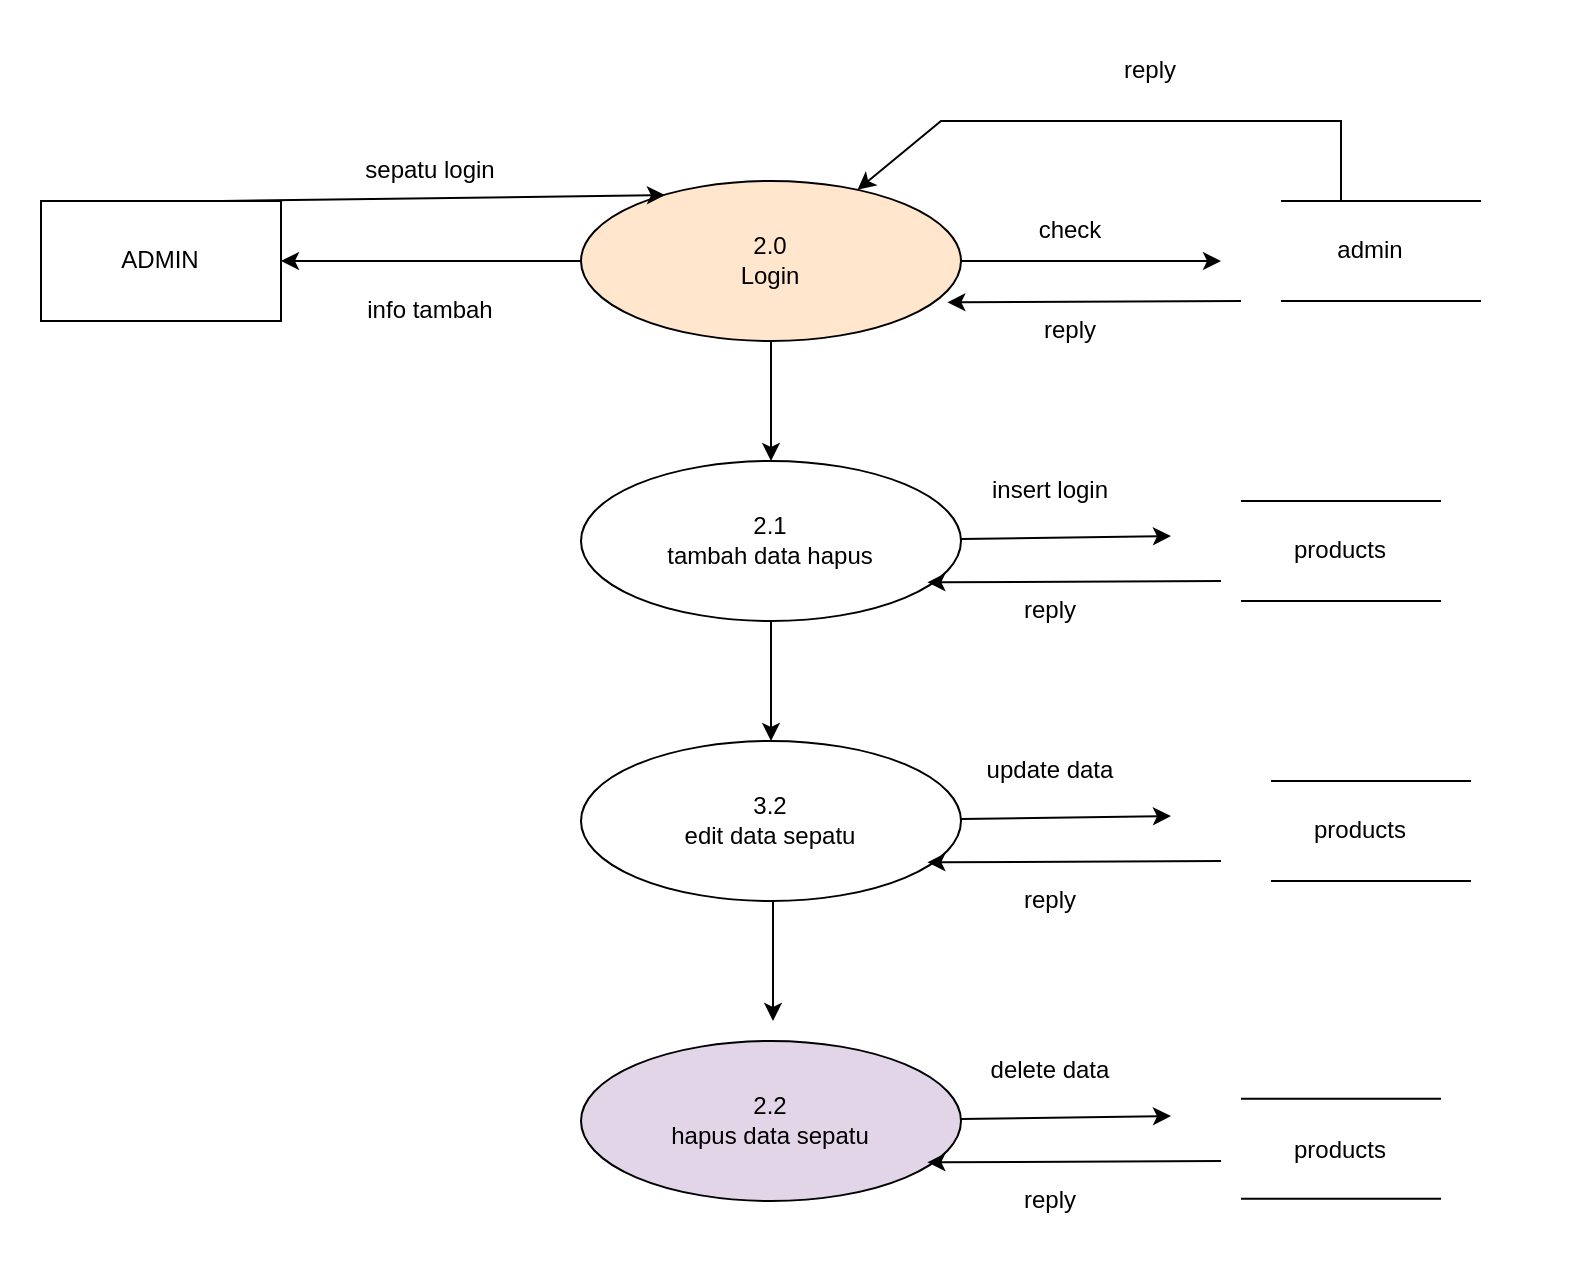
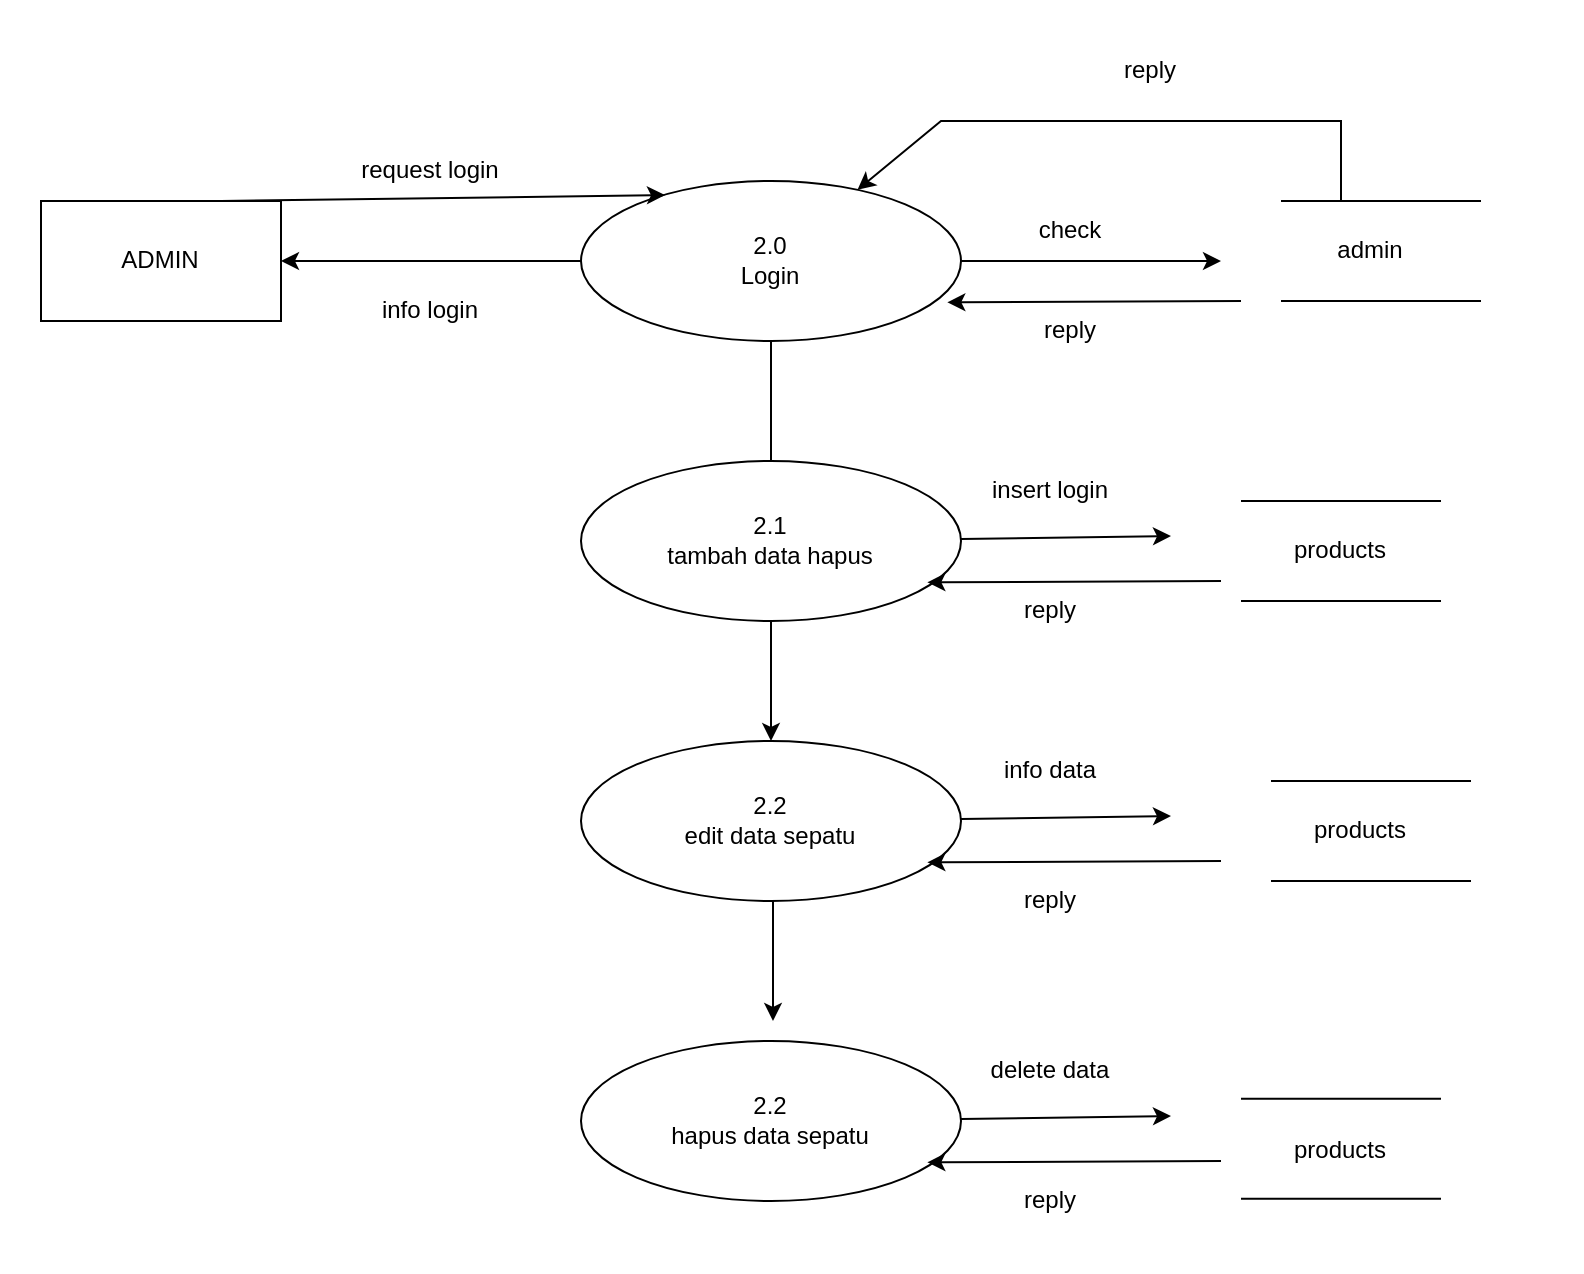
  <mxCell id="0" />
  <mxCell id="1" parent="0" />
- <mxCell id="2" value="2.0&lt;br&gt;Login" style="ellipse;whiteSpace=wrap;html=1;fillColor=#ffe6cc;" vertex="1" parent="1"><mxGeometry x="290" y="90" width="190" height="80" as="geometry" /></mxCell>
+ <mxCell id="2" value="2.0&lt;br&gt;Login" style="ellipse;whiteSpace=wrap;html=1;" vertex="1" parent="1"><mxGeometry x="290" y="90" width="190" height="80" as="geometry" /></mxCell>
  <mxCell id="3" value="ADMIN" style="rounded=0;whiteSpace=wrap;html=1;" vertex="1" parent="1"><mxGeometry x="20" y="100" width="120" height="60" as="geometry" /></mxCell>
  <mxCell id="4" value="" style="endArrow=classic;html=1;rounded=0;exitX=0.75;exitY=0;exitDx=0;exitDy=0;entryX=0.221;entryY=0.088;entryDx=0;entryDy=0;entryPerimeter=0;" edge="1" parent="1" source="3" target="2"><mxGeometry width="50" height="50" relative="1" as="geometry"><mxPoint x="370" y="170" as="sourcePoint" /><mxPoint x="420" y="120" as="targetPoint" /></mxGeometry></mxCell>
- <mxCell id="5" value="sepatu login" style="text;html=1;strokeColor=none;fillColor=none;align=center;verticalAlign=middle;whiteSpace=wrap;rounded=0;" vertex="1" parent="1"><mxGeometry x="130" y="70" width="170" height="30" as="geometry" /></mxCell>
+ <mxCell id="5" value="request login" style="text;html=1;strokeColor=none;fillColor=none;align=center;verticalAlign=middle;whiteSpace=wrap;rounded=0;" vertex="1" parent="1"><mxGeometry x="130" y="70" width="170" height="30" as="geometry" /></mxCell>
  <mxCell id="6" value="" style="endArrow=classic;html=1;rounded=0;" edge="1" parent="1" source="2"><mxGeometry width="50" height="50" relative="1" as="geometry"><mxPoint x="410" y="140" as="sourcePoint" /><mxPoint x="610" y="130" as="targetPoint" /></mxGeometry></mxCell>
  <mxCell id="7" value="check" style="text;html=1;strokeColor=none;fillColor=none;align=center;verticalAlign=middle;whiteSpace=wrap;rounded=0;" vertex="1" parent="1"><mxGeometry x="450" y="100" width="170" height="30" as="geometry" /></mxCell>
  <mxCell id="8" value="" style="endArrow=classic;html=1;rounded=0;exitX=0.5;exitY=0;exitDx=0;exitDy=0;" edge="1" parent="1" target="2"><mxGeometry width="50" height="50" relative="1" as="geometry"><mxPoint x="670" y="100" as="sourcePoint" /><mxPoint x="420" y="130" as="targetPoint" /><Array as="points"><mxPoint x="670" y="60" /><mxPoint x="470" y="60" /></Array></mxGeometry></mxCell>
  <mxCell id="9" value="reply" style="text;html=1;strokeColor=none;fillColor=none;align=center;verticalAlign=middle;whiteSpace=wrap;rounded=0;" vertex="1" parent="1"><mxGeometry x="490" y="20" width="170" height="30" as="geometry" /></mxCell>
  <mxCell id="10" value="" style="endArrow=classic;html=1;rounded=0;" edge="1" parent="1" source="2" target="3"><mxGeometry width="50" height="50" relative="1" as="geometry"><mxPoint x="370" y="180" as="sourcePoint" /><mxPoint x="420" y="130" as="targetPoint" /></mxGeometry></mxCell>
- <mxCell id="11" value="info tambah" style="text;html=1;strokeColor=none;fillColor=none;align=center;verticalAlign=middle;whiteSpace=wrap;rounded=0;" vertex="1" parent="1"><mxGeometry x="130" y="140" width="170" height="30" as="geometry" /></mxCell>
+ <mxCell id="11" value="info login" style="text;html=1;strokeColor=none;fillColor=none;align=center;verticalAlign=middle;whiteSpace=wrap;rounded=0;" vertex="1" parent="1"><mxGeometry x="130" y="140" width="170" height="30" as="geometry" /></mxCell>
  <mxCell id="12" value="2.1&lt;br&gt;tambah data hapus" style="ellipse;whiteSpace=wrap;html=1;" vertex="1" parent="1"><mxGeometry x="290" y="230" width="190" height="80" as="geometry" /></mxCell>
  <mxCell id="13" value="" style="endArrow=none;html=1;rounded=0;" edge="1" parent="1"><mxGeometry width="50" height="50" relative="1" as="geometry"><mxPoint x="640" y="100" as="sourcePoint" /><mxPoint x="740" y="100" as="targetPoint" /></mxGeometry></mxCell>
  <mxCell id="14" value="" style="endArrow=none;html=1;rounded=0;" edge="1" parent="1"><mxGeometry width="50" height="50" relative="1" as="geometry"><mxPoint x="640" y="150" as="sourcePoint" /><mxPoint x="740" y="150" as="targetPoint" /></mxGeometry></mxCell>
  <mxCell id="15" value="admin" style="text;html=1;strokeColor=none;fillColor=none;align=center;verticalAlign=middle;whiteSpace=wrap;rounded=0;" vertex="1" parent="1"><mxGeometry x="600" y="110" width="170" height="30" as="geometry" /></mxCell>
  <mxCell id="16" value="" style="endArrow=none;html=1;rounded=0;" edge="1" parent="1"><mxGeometry width="50" height="50" relative="1" as="geometry"><mxPoint x="620" y="250" as="sourcePoint" /><mxPoint x="720" y="250" as="targetPoint" /></mxGeometry></mxCell>
  <mxCell id="17" value="" style="endArrow=none;html=1;rounded=0;" edge="1" parent="1"><mxGeometry width="50" height="50" relative="1" as="geometry"><mxPoint x="620" y="300" as="sourcePoint" /><mxPoint x="720" y="300" as="targetPoint" /></mxGeometry></mxCell>
  <mxCell id="18" value="products" style="text;html=1;strokeColor=none;fillColor=none;align=center;verticalAlign=middle;whiteSpace=wrap;rounded=0;" vertex="1" parent="1"><mxGeometry x="585" y="260" width="170" height="30" as="geometry" /></mxCell>
  <mxCell id="19" value="insert login" style="text;html=1;strokeColor=none;fillColor=none;align=center;verticalAlign=middle;whiteSpace=wrap;rounded=0;" vertex="1" parent="1"><mxGeometry x="440" y="230" width="170" height="30" as="geometry" /></mxCell>
  <mxCell id="20" value="" style="endArrow=classic;html=1;rounded=0;entryX=0;entryY=0.25;entryDx=0;entryDy=0;" edge="1" parent="1" source="12" target="18"><mxGeometry width="50" height="50" relative="1" as="geometry"><mxPoint x="420" y="170" as="sourcePoint" /><mxPoint x="470" y="120" as="targetPoint" /></mxGeometry></mxCell>
  <mxCell id="21" value="" style="endArrow=classic;html=1;rounded=0;entryX=0.964;entryY=0.758;entryDx=0;entryDy=0;entryPerimeter=0;" edge="1" parent="1" target="2"><mxGeometry width="50" height="50" relative="1" as="geometry"><mxPoint x="620" y="150" as="sourcePoint" /><mxPoint x="470" y="190" as="targetPoint" /></mxGeometry></mxCell>
  <mxCell id="22" value="reply" style="text;html=1;strokeColor=none;fillColor=none;align=center;verticalAlign=middle;whiteSpace=wrap;rounded=0;" vertex="1" parent="1"><mxGeometry x="450" y="150" width="170" height="30" as="geometry" /></mxCell>
- <mxCell id="23" value="3.2&lt;br&gt;edit data sepatu" style="ellipse;whiteSpace=wrap;html=1;" vertex="1" parent="1"><mxGeometry x="290" y="370" width="190" height="80" as="geometry" /></mxCell>
- <mxCell id="24" value="" style="endArrow=classic;html=1;rounded=0;" edge="1" parent="1" source="2" target="12"><mxGeometry width="50" height="50" relative="1" as="geometry"><mxPoint x="390" y="290" as="sourcePoint" /><mxPoint x="440" y="240" as="targetPoint" /></mxGeometry></mxCell>
+ <mxCell id="23" value="2.2&lt;br&gt;edit data sepatu" style="ellipse;whiteSpace=wrap;html=1;" vertex="1" parent="1"><mxGeometry x="290" y="370" width="190" height="80" as="geometry" /></mxCell>
+ <mxCell id="24" value="" style="endArrow=none;html=1;rounded=0;" edge="1" parent="1" source="2" target="12"><mxGeometry width="50" height="50" relative="1" as="geometry"><mxPoint x="390" y="290" as="sourcePoint" /><mxPoint x="440" y="240" as="targetPoint" /></mxGeometry></mxCell>
  <mxCell id="25" value="" style="endArrow=classic;html=1;rounded=0;" edge="1" parent="1" source="12" target="23"><mxGeometry width="50" height="50" relative="1" as="geometry"><mxPoint x="395" y="180" as="sourcePoint" /><mxPoint x="395" y="240" as="targetPoint" /></mxGeometry></mxCell>
  <mxCell id="26" value="" style="endArrow=classic;html=1;rounded=0;entryX=0.964;entryY=0.758;entryDx=0;entryDy=0;entryPerimeter=0;" edge="1" parent="1"><mxGeometry width="50" height="50" relative="1" as="geometry"><mxPoint x="610" y="290" as="sourcePoint" /><mxPoint x="463.16" y="290.64" as="targetPoint" /></mxGeometry></mxCell>
  <mxCell id="27" value="reply" style="text;html=1;strokeColor=none;fillColor=none;align=center;verticalAlign=middle;whiteSpace=wrap;rounded=0;" vertex="1" parent="1"><mxGeometry x="440" y="290" width="170" height="30" as="geometry" /></mxCell>
- <mxCell id="28" value="update data" style="text;html=1;strokeColor=none;fillColor=none;align=center;verticalAlign=middle;whiteSpace=wrap;rounded=0;" vertex="1" parent="1"><mxGeometry x="440" y="370" width="170" height="30" as="geometry" /></mxCell>
+ <mxCell id="28" value="info data" style="text;html=1;strokeColor=none;fillColor=none;align=center;verticalAlign=middle;whiteSpace=wrap;rounded=0;" vertex="1" parent="1"><mxGeometry x="440" y="370" width="170" height="30" as="geometry" /></mxCell>
  <mxCell id="29" value="" style="endArrow=classic;html=1;rounded=0;entryX=0;entryY=0.25;entryDx=0;entryDy=0;" edge="1" parent="1"><mxGeometry width="50" height="50" relative="1" as="geometry"><mxPoint x="479.97" y="409" as="sourcePoint" /><mxPoint x="585" y="407.5" as="targetPoint" /></mxGeometry></mxCell>
  <mxCell id="30" value="" style="endArrow=classic;html=1;rounded=0;entryX=0.964;entryY=0.758;entryDx=0;entryDy=0;entryPerimeter=0;" edge="1" parent="1"><mxGeometry width="50" height="50" relative="1" as="geometry"><mxPoint x="610" y="430" as="sourcePoint" /><mxPoint x="463.16" y="430.64" as="targetPoint" /></mxGeometry></mxCell>
  <mxCell id="31" value="reply" style="text;html=1;strokeColor=none;fillColor=none;align=center;verticalAlign=middle;whiteSpace=wrap;rounded=0;" vertex="1" parent="1"><mxGeometry x="440" y="435" width="170" height="30" as="geometry" /></mxCell>
- <mxCell id="32" value="2.2&lt;br&gt;hapus data sepatu" style="ellipse;whiteSpace=wrap;html=1;fillColor=#e1d5e7;" vertex="1" parent="1"><mxGeometry x="290" y="520" width="190" height="80" as="geometry" /></mxCell>
+ <mxCell id="32" value="2.2&lt;br&gt;hapus data sepatu" style="ellipse;whiteSpace=wrap;html=1;" vertex="1" parent="1"><mxGeometry x="290" y="520" width="190" height="80" as="geometry" /></mxCell>
  <mxCell id="33" value="" style="endArrow=none;html=1;rounded=0;" edge="1" parent="1"><mxGeometry width="50" height="50" relative="1" as="geometry"><mxPoint x="635" y="390" as="sourcePoint" /><mxPoint x="735" y="390" as="targetPoint" /></mxGeometry></mxCell>
  <mxCell id="34" value="" style="endArrow=none;html=1;rounded=0;" edge="1" parent="1"><mxGeometry width="50" height="50" relative="1" as="geometry"><mxPoint x="635" y="440" as="sourcePoint" /><mxPoint x="735" y="440" as="targetPoint" /></mxGeometry></mxCell>
  <mxCell id="35" value="" style="endArrow=none;html=1;rounded=0;" edge="1" parent="1"><mxGeometry width="50" height="50" relative="1" as="geometry"><mxPoint x="620" y="548.82" as="sourcePoint" /><mxPoint x="720" y="548.82" as="targetPoint" /></mxGeometry></mxCell>
  <mxCell id="36" value="" style="endArrow=none;html=1;rounded=0;" edge="1" parent="1"><mxGeometry width="50" height="50" relative="1" as="geometry"><mxPoint x="620" y="598.82" as="sourcePoint" /><mxPoint x="720" y="598.82" as="targetPoint" /></mxGeometry></mxCell>
  <mxCell id="37" value="delete data" style="text;html=1;strokeColor=none;fillColor=none;align=center;verticalAlign=middle;whiteSpace=wrap;rounded=0;" vertex="1" parent="1"><mxGeometry x="440" y="520" width="170" height="30" as="geometry" /></mxCell>
  <mxCell id="38" value="" style="endArrow=classic;html=1;rounded=0;entryX=0;entryY=0.25;entryDx=0;entryDy=0;" edge="1" parent="1"><mxGeometry width="50" height="50" relative="1" as="geometry"><mxPoint x="479.97" y="559" as="sourcePoint" /><mxPoint x="585" y="557.5" as="targetPoint" /></mxGeometry></mxCell>
  <mxCell id="39" value="" style="endArrow=classic;html=1;rounded=0;entryX=0.964;entryY=0.758;entryDx=0;entryDy=0;entryPerimeter=0;" edge="1" parent="1"><mxGeometry width="50" height="50" relative="1" as="geometry"><mxPoint x="610" y="580" as="sourcePoint" /><mxPoint x="463.16" y="580.64" as="targetPoint" /></mxGeometry></mxCell>
  <mxCell id="40" value="reply" style="text;html=1;strokeColor=none;fillColor=none;align=center;verticalAlign=middle;whiteSpace=wrap;rounded=0;" vertex="1" parent="1"><mxGeometry x="440" y="585" width="170" height="30" as="geometry" /></mxCell>
  <mxCell id="41" value="products" style="text;html=1;strokeColor=none;fillColor=none;align=center;verticalAlign=middle;whiteSpace=wrap;rounded=0;" vertex="1" parent="1"><mxGeometry x="585" y="560" width="170" height="30" as="geometry" /></mxCell>
  <mxCell id="42" value="products" style="text;html=1;strokeColor=none;fillColor=none;align=center;verticalAlign=middle;whiteSpace=wrap;rounded=0;" vertex="1" parent="1"><mxGeometry x="595" y="400" width="170" height="30" as="geometry" /></mxCell>
  <mxCell id="43" value="" style="endArrow=classic;html=1;rounded=0;" edge="1" parent="1"><mxGeometry width="50" height="50" relative="1" as="geometry"><mxPoint x="386" y="450" as="sourcePoint" /><mxPoint x="386" y="510" as="targetPoint" /></mxGeometry></mxCell>
